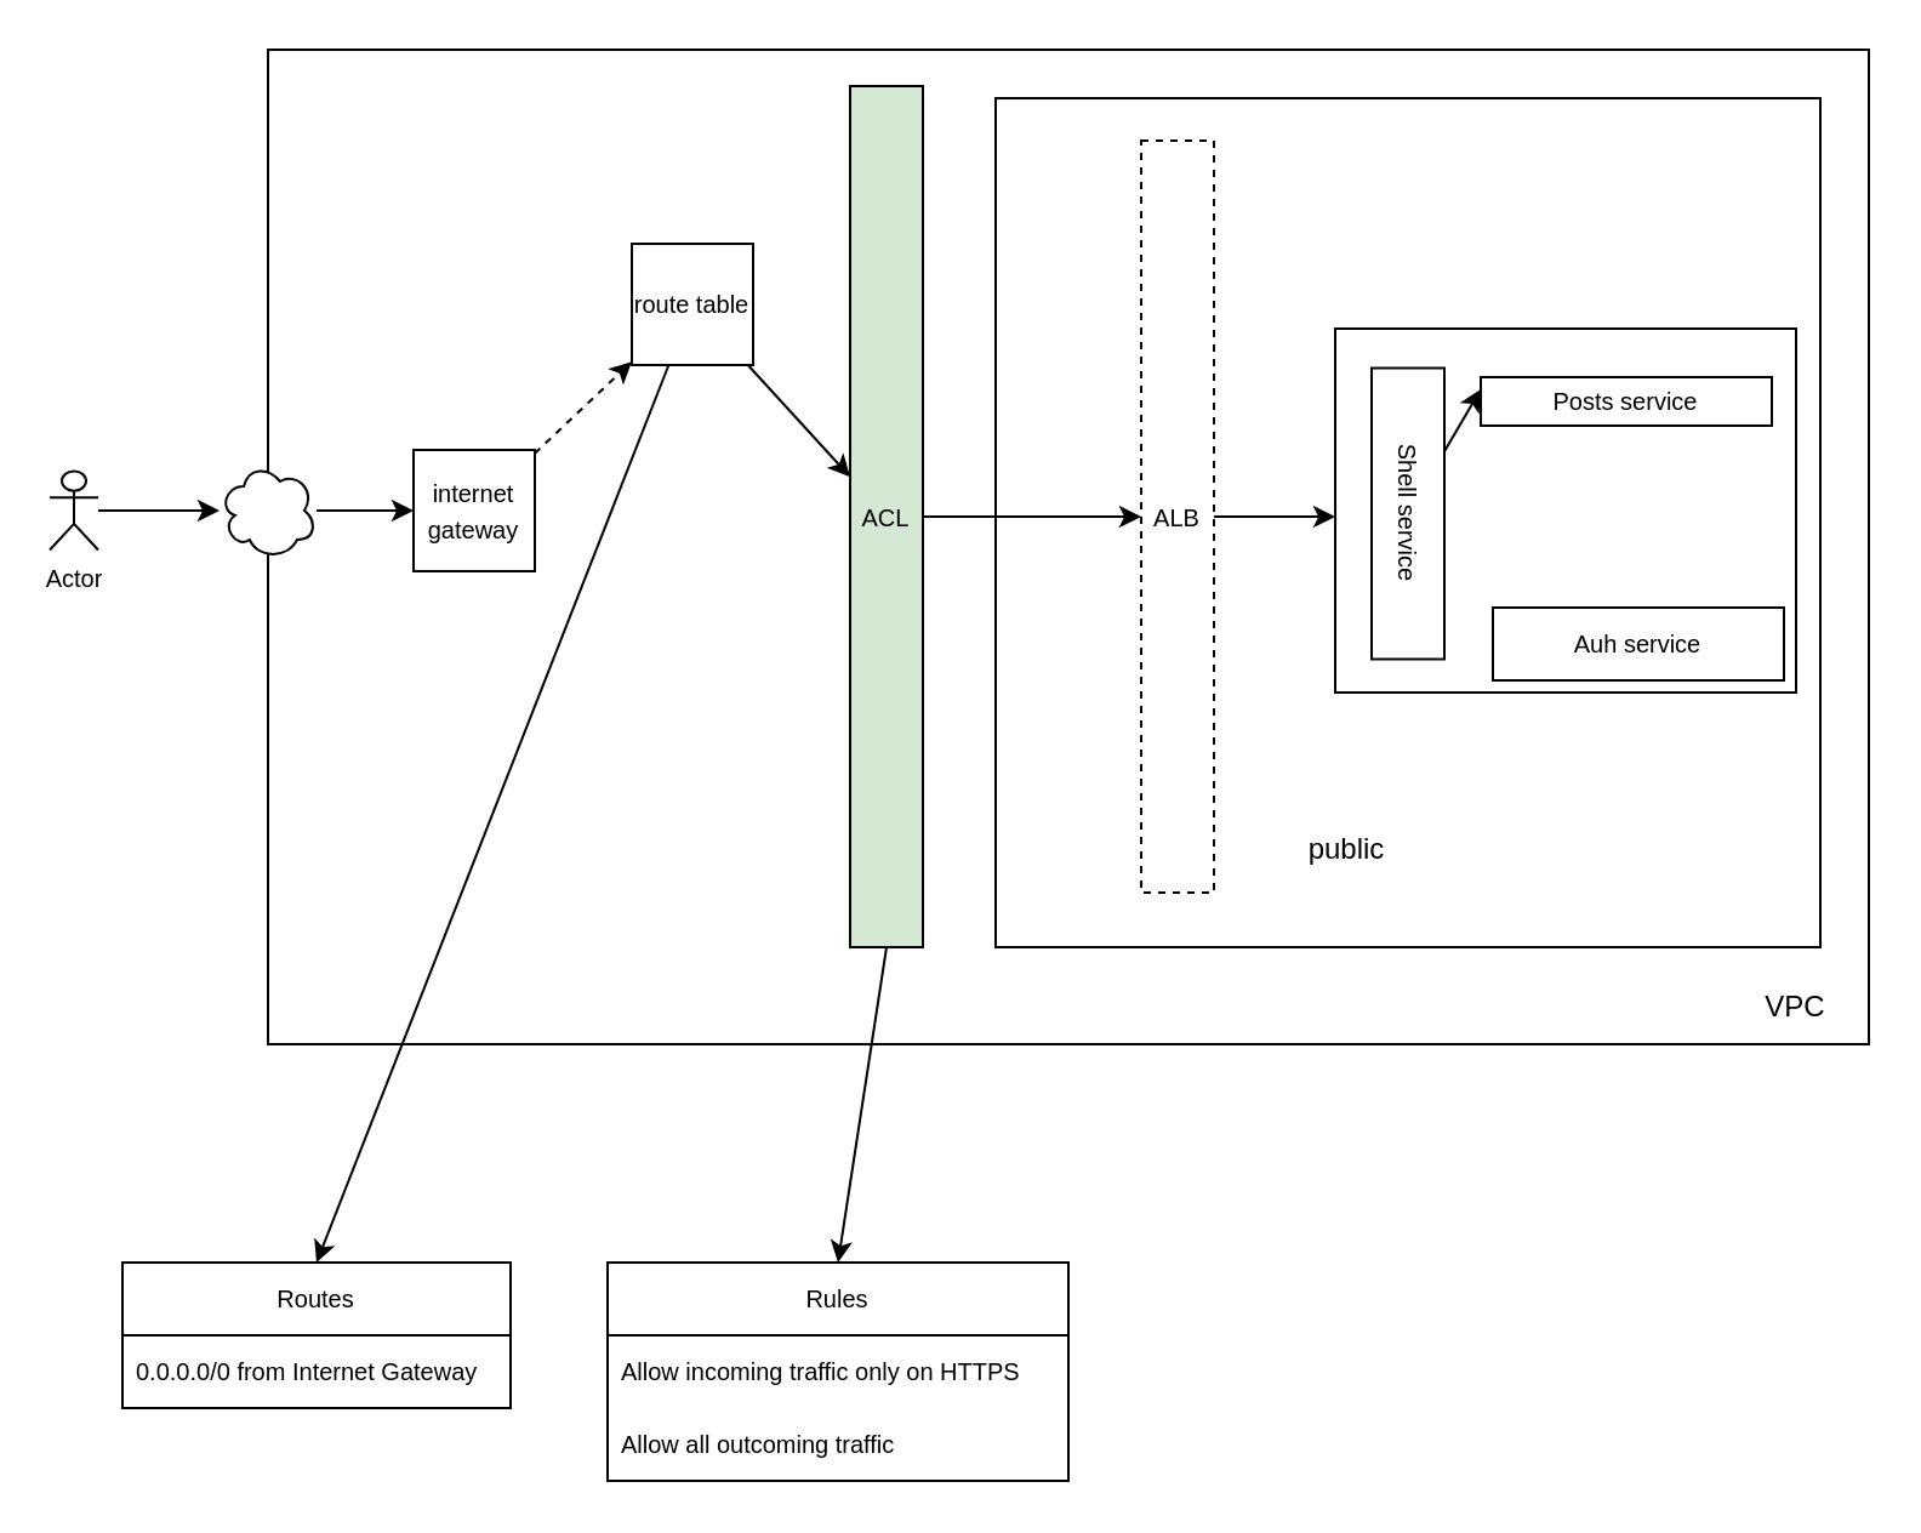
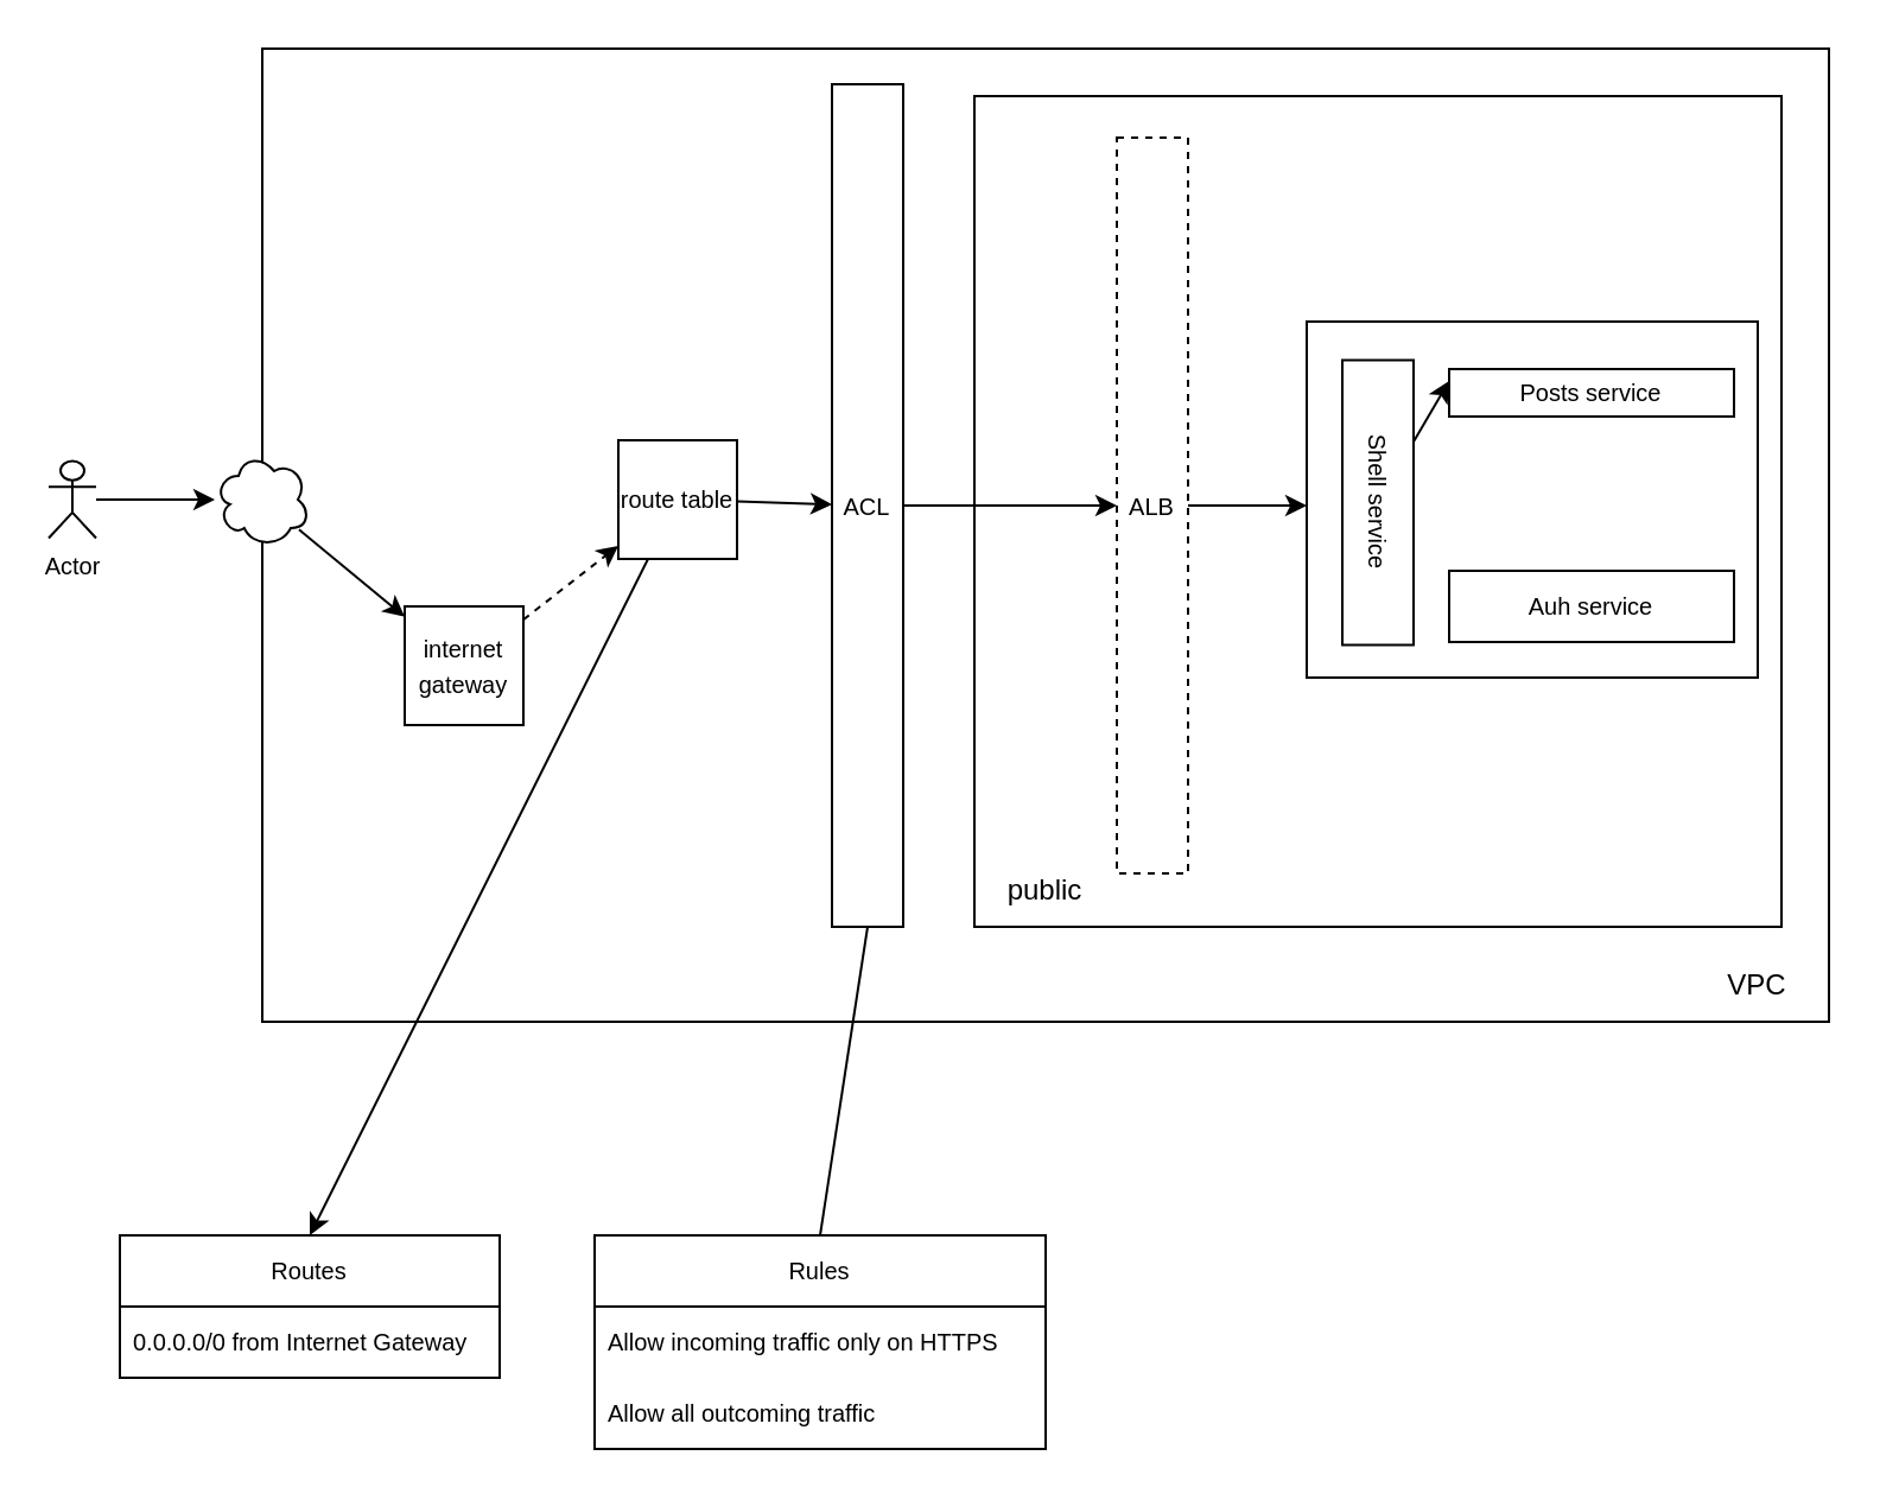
  <mxCell id="0" />
  <mxCell id="1" parent="0" />
  <mxCell id="2" value="" style="rounded=0;whiteSpace=wrap;html=1;" parent="1" vertex="1"><mxGeometry x="110" y="20" width="660" height="410" as="geometry" /></mxCell>
  <mxCell id="3" value="" style="edgeStyle=none;html=1;fontSize=10;" parent="1" source="4" target="8" edge="1"><mxGeometry relative="1" as="geometry" /></mxCell>
  <mxCell id="4" value="" style="ellipse;shape=cloud;whiteSpace=wrap;html=1;" parent="1" vertex="1"><mxGeometry x="90" y="190" width="40" height="40" as="geometry" /></mxCell>
  <mxCell id="5" value="" style="edgeStyle=none;html=1;" parent="1" target="4" edge="1"><mxGeometry relative="1" as="geometry"><mxPoint x="40" y="210" as="sourcePoint" /></mxGeometry></mxCell>
  <mxCell id="6" value="VPC" style="text;html=1;strokeColor=none;fillColor=none;align=center;verticalAlign=middle;whiteSpace=wrap;rounded=0;" parent="1" vertex="1"><mxGeometry x="710" y="400" width="60" height="30" as="geometry" /></mxCell>
  <mxCell id="7" value="" style="edgeStyle=none;html=1;fontSize=10;dashed=1;" parent="1" source="8" target="11" edge="1"><mxGeometry relative="1" as="geometry" /></mxCell>
- <mxCell id="8" value="&lt;font style=&quot;font-size: 10px&quot;&gt;internet gateway&lt;/font&gt;" style="rounded=0;whiteSpace=wrap;html=1;" parent="1" vertex="1"><mxGeometry x="170" y="185" width="50" height="50" as="geometry" /></mxCell>
+ <mxCell id="8" value="&lt;font style=&quot;font-size: 10px&quot;&gt;internet gateway&lt;/font&gt;" style="rounded=0;whiteSpace=wrap;html=1;" parent="1" vertex="1"><mxGeometry x="170" y="255" width="50" height="50" as="geometry" /></mxCell>
  <mxCell id="9" style="edgeStyle=none;html=1;entryX=0.5;entryY=0;entryDx=0;entryDy=0;fontSize=10;" parent="1" source="11" target="12" edge="1"><mxGeometry relative="1" as="geometry" /></mxCell>
  <mxCell id="10" value="" style="edgeStyle=none;html=1;fontSize=10;" parent="1" source="11" target="17" edge="1"><mxGeometry relative="1" as="geometry" /></mxCell>
- <mxCell id="11" value="&lt;font style=&quot;font-size: 10px&quot;&gt;route table&lt;/font&gt;" style="rounded=0;whiteSpace=wrap;html=1;" parent="1" vertex="1"><mxGeometry x="260" y="100" width="50" height="50" as="geometry" /></mxCell>
+ <mxCell id="11" value="&lt;font style=&quot;font-size: 10px&quot;&gt;route table&lt;/font&gt;" style="rounded=0;whiteSpace=wrap;html=1;" parent="1" vertex="1"><mxGeometry x="260" y="185" width="50" height="50" as="geometry" /></mxCell>
  <mxCell id="12" value="Routes" style="swimlane;fontStyle=0;childLayout=stackLayout;horizontal=1;startSize=30;horizontalStack=0;resizeParent=1;resizeParentMax=0;resizeLast=0;collapsible=1;marginBottom=0;fontSize=10;" parent="1" vertex="1"><mxGeometry x="50" y="520" width="160" height="60" as="geometry" /></mxCell>
  <mxCell id="13" value="0.0.0.0/0 from Internet Gateway" style="text;strokeColor=none;fillColor=none;align=left;verticalAlign=middle;spacingLeft=4;spacingRight=4;overflow=hidden;points=[[0,0.5],[1,0.5]];portConstraint=eastwest;rotatable=0;fontSize=10;" parent="12" vertex="1"><mxGeometry y="30" width="160" height="30" as="geometry" /></mxCell>
  <mxCell id="14" value="" style="rounded=0;whiteSpace=wrap;html=1;fontSize=10;" parent="1" vertex="1"><mxGeometry x="410" y="40" width="340" height="350" as="geometry" /></mxCell>
  <mxCell id="15" value="" style="edgeStyle=none;html=1;fontSize=10;entryX=0;entryY=0.5;entryDx=0;entryDy=0;" parent="1" source="17" target="28" edge="1"><mxGeometry relative="1" as="geometry" /></mxCell>
- <mxCell id="16" style="edgeStyle=none;html=1;entryX=0.5;entryY=0;entryDx=0;entryDy=0;fontSize=10;exitX=0.5;exitY=1;exitDx=0;exitDy=0;" parent="1" source="17" target="19" edge="1"><mxGeometry relative="1" as="geometry" /></mxCell>
- <mxCell id="17" value="ACL" style="rounded=0;whiteSpace=wrap;html=1;fontSize=10;fillColor=#d5e8d4;" parent="1" vertex="1"><mxGeometry x="350" y="35" width="30" height="355" as="geometry" /></mxCell>
+ <mxCell id="16" style="edgeStyle=none;html=1;entryX=0.5;entryY=0;entryDx=0;entryDy=0;fontSize=10;exitX=0.5;exitY=1;exitDx=0;exitDy=0;endArrow=none;" parent="1" source="17" target="19" edge="1"><mxGeometry relative="1" as="geometry" /></mxCell>
+ <mxCell id="17" value="ACL" style="rounded=0;whiteSpace=wrap;html=1;fontSize=10;" parent="1" vertex="1"><mxGeometry x="350" y="35" width="30" height="355" as="geometry" /></mxCell>
  <mxCell id="18" value="Actor" style="shape=umlActor;verticalLabelPosition=bottom;verticalAlign=top;html=1;outlineConnect=0;fontSize=10;" parent="1" vertex="1"><mxGeometry x="20" y="193.75" width="20" height="32.5" as="geometry" /></mxCell>
  <mxCell id="19" value="Rules" style="swimlane;fontStyle=0;childLayout=stackLayout;horizontal=1;startSize=30;horizontalStack=0;resizeParent=1;resizeParentMax=0;resizeLast=0;collapsible=1;marginBottom=0;fontSize=10;" parent="1" vertex="1"><mxGeometry x="250" y="520" width="190" height="90" as="geometry" /></mxCell>
  <mxCell id="20" value="Allow incoming traffic only on HTTPS" style="text;strokeColor=none;fillColor=none;align=left;verticalAlign=middle;spacingLeft=4;spacingRight=4;overflow=hidden;points=[[0,0.5],[1,0.5]];portConstraint=eastwest;rotatable=0;fontSize=10;" parent="19" vertex="1"><mxGeometry y="30" width="190" height="30" as="geometry" /></mxCell>
  <mxCell id="21" value="Allow all outcoming traffic" style="text;strokeColor=none;fillColor=none;align=left;verticalAlign=middle;spacingLeft=4;spacingRight=4;overflow=hidden;points=[[0,0.5],[1,0.5]];portConstraint=eastwest;rotatable=0;fontSize=10;" parent="19" vertex="1"><mxGeometry y="60" width="190" height="30" as="geometry" /></mxCell>
  <mxCell id="22" value="" style="rounded=0;whiteSpace=wrap;html=1;fontSize=10;" parent="1" vertex="1"><mxGeometry x="550" y="135" width="190" height="150" as="geometry" /></mxCell>
  <mxCell id="23" value="Posts service" style="rounded=0;whiteSpace=wrap;html=1;fontSize=10;" parent="1" vertex="1"><mxGeometry x="610" y="155" width="120" height="20" as="geometry" /></mxCell>
- <mxCell id="24" value="Auh service" style="rounded=0;whiteSpace=wrap;html=1;fontSize=10;" parent="1" vertex="1"><mxGeometry x="615" y="250" width="120" height="30" as="geometry" /></mxCell>
+ <mxCell id="24" value="Auh service" style="rounded=0;whiteSpace=wrap;html=1;fontSize=10;" parent="1" vertex="1"><mxGeometry x="610" y="240" width="120" height="30" as="geometry" /></mxCell>
  <mxCell id="25" style="edgeStyle=none;html=1;entryX=0;entryY=0.25;entryDx=0;entryDy=0;" edge="1" parent="1" source="26" target="23"><mxGeometry relative="1" as="geometry" /></mxCell>
  <mxCell id="26" value="Shell service" style="rounded=0;whiteSpace=wrap;html=1;fontSize=10;rotation=90;" parent="1" vertex="1"><mxGeometry x="520" y="196.25" width="120" height="30" as="geometry" /></mxCell>
  <mxCell id="27" value="" style="edgeStyle=none;html=1;fontSize=10;entryX=0;entryY=0.517;entryDx=0;entryDy=0;entryPerimeter=0;" parent="1" source="28" target="22" edge="1"><mxGeometry relative="1" as="geometry" /></mxCell>
  <mxCell id="28" value="ALB" style="rounded=0;whiteSpace=wrap;html=1;fontSize=10;dashed=1;" parent="1" vertex="1"><mxGeometry x="470" y="57.5" width="30" height="310" as="geometry" /></mxCell>
- <mxCell id="29" value="public" style="text;html=1;strokeColor=none;fillColor=none;align=center;verticalAlign=middle;whiteSpace=wrap;rounded=0;" parent="1" vertex="1"><mxGeometry x="525" y="335" width="60" height="30" as="geometry" /></mxCell>
+ <mxCell id="29" value="public" style="text;html=1;strokeColor=none;fillColor=none;align=center;verticalAlign=middle;whiteSpace=wrap;rounded=0;" parent="1" vertex="1"><mxGeometry x="410" y="360" width="60" height="30" as="geometry" /></mxCell>
